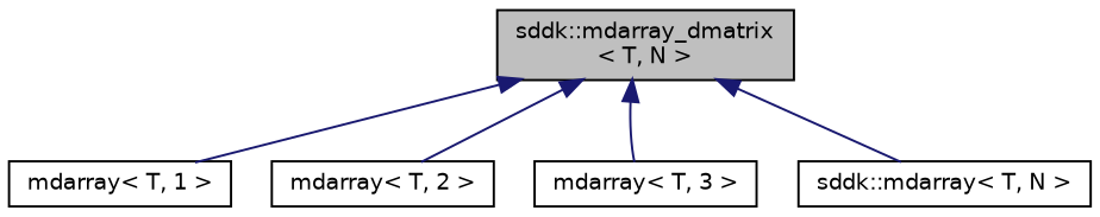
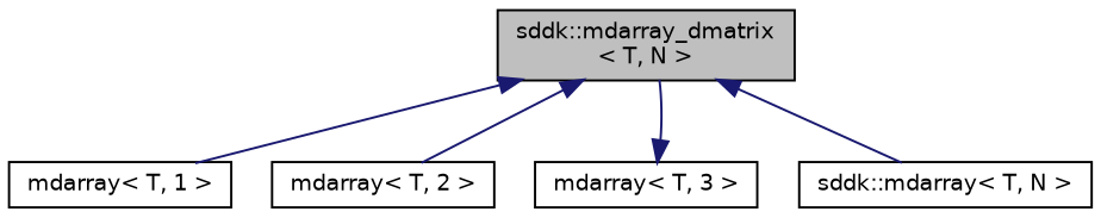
  digraph {
    node [color=black fillcolor=white fontname=Helvetica fontsize=10 shape=record style=filled]
    edge [color=midnightblue dir=back fontname=Helvetica fontsize=10 labelfontname=Helvetica labelfontsize=10 style=solid]
    n1 [fillcolor=grey75 fontcolor=black height=0.2 label="sddk::mdarray_dmatrix\l\< T, N \>" width=0.4]
    n2 [height=0.2 label="mdarray\< T, 1 \>" width=0.4]
    n3 [height=0.2 label="mdarray\< T, 2 \>" width=0.4]
    n4 [height=0.2 label="mdarray\< T, 3 \>" width=0.4]
    n5 [height=0.2 label="sddk::mdarray\< T, N \>" width=0.4]
    n1 -> n2
    n1 -> n3
-   n1 -> n4
+   n4 -> n1
    n1 -> n5
  }
